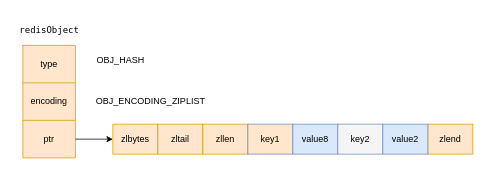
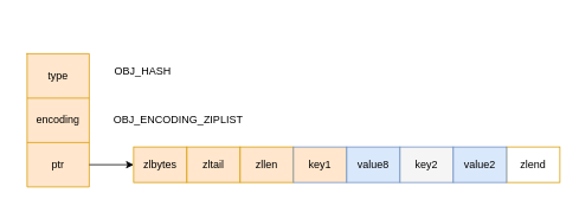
  <mxCell id="0" />
  <mxCell id="1" parent="0" />
  <mxCell id="2" value="" style="shape=table;html=1;whiteSpace=wrap;startSize=0;container=1;collapsible=0;childLayout=tableLayout;fillColor=#ffe6cc;strokeColor=#d79b00;" vertex="1" parent="1"><mxGeometry x="30" y="60" width="70" height="150" as="geometry" /></mxCell>
  <mxCell id="3" value="" style="shape=partialRectangle;html=1;whiteSpace=wrap;collapsible=0;dropTarget=0;pointerEvents=0;fillColor=none;top=0;left=0;bottom=0;right=0;points=[[0,0.5],[1,0.5]];portConstraint=eastwest;" vertex="1" parent="2"><mxGeometry width="70" height="50" as="geometry" /></mxCell>
  <mxCell id="4" value="type&lt;br&gt;" style="shape=partialRectangle;html=1;whiteSpace=wrap;connectable=0;fillColor=none;top=0;left=0;bottom=0;right=0;overflow=hidden;pointerEvents=1;" vertex="1" parent="3"><mxGeometry width="70" height="50" as="geometry"><mxRectangle width="70" height="50" as="alternateBounds" /></mxGeometry></mxCell>
  <mxCell id="5" value="" style="shape=partialRectangle;html=1;whiteSpace=wrap;collapsible=0;dropTarget=0;pointerEvents=0;fillColor=none;top=0;left=0;bottom=0;right=0;points=[[0,0.5],[1,0.5]];portConstraint=eastwest;" vertex="1" parent="2"><mxGeometry y="50" width="70" height="50" as="geometry" /></mxCell>
  <mxCell id="6" value="encoding" style="shape=partialRectangle;html=1;whiteSpace=wrap;connectable=0;fillColor=none;top=0;left=0;bottom=0;right=0;overflow=hidden;pointerEvents=1;" vertex="1" parent="5"><mxGeometry width="70" height="50" as="geometry"><mxRectangle width="70" height="50" as="alternateBounds" /></mxGeometry></mxCell>
  <mxCell id="7" value="" style="shape=partialRectangle;html=1;whiteSpace=wrap;collapsible=0;dropTarget=0;pointerEvents=0;fillColor=none;top=0;left=0;bottom=0;right=0;points=[[0,0.5],[1,0.5]];portConstraint=eastwest;" vertex="1" parent="2"><mxGeometry y="100" width="70" height="50" as="geometry" /></mxCell>
  <mxCell id="8" value="ptr" style="shape=partialRectangle;html=1;whiteSpace=wrap;connectable=0;fillColor=none;top=0;left=0;bottom=0;right=0;overflow=hidden;pointerEvents=1;" vertex="1" parent="7"><mxGeometry width="70" height="50" as="geometry"><mxRectangle width="70" height="50" as="alternateBounds" /></mxGeometry></mxCell>
- <mxCell id="9" value="&lt;pre&gt;redisObject&lt;/pre&gt;" style="text;html=1;align=center;verticalAlign=middle;resizable=0;points=[];autosize=1;strokeColor=none;fillColor=none;" vertex="1" parent="1"><mxGeometry x="20" y="20" width="90" height="40" as="geometry" /></mxCell>
  <mxCell id="10" value="&lt;span&gt;zlbytes&lt;/span&gt;" style="rounded=0;whiteSpace=wrap;html=1;fillColor=#ffe6cc;strokeColor=#d79b00;" vertex="1" parent="1"><mxGeometry x="150" y="165" width="60" height="40" as="geometry" /></mxCell>
  <mxCell id="11" value="&lt;span&gt;zltail&lt;/span&gt;" style="rounded=0;whiteSpace=wrap;html=1;fillColor=#ffe6cc;strokeColor=#d79b00;" vertex="1" parent="1"><mxGeometry x="210" y="165" width="60" height="40" as="geometry" /></mxCell>
  <mxCell id="12" value="&lt;span&gt;zllen&lt;/span&gt;" style="rounded=0;whiteSpace=wrap;html=1;fillColor=#ffe6cc;strokeColor=#d79b00;" vertex="1" parent="1"><mxGeometry x="270" y="165" width="60" height="40" as="geometry" /></mxCell>
  <mxCell id="13" value="key1" style="rounded=0;whiteSpace=wrap;html=1;fillColor=#ffe6cc;strokeColor=#6c8ebf;" vertex="1" parent="1"><mxGeometry x="330" y="165" width="60" height="40" as="geometry" /></mxCell>
  <mxCell id="14" value="value8" style="rounded=0;whiteSpace=wrap;html=1;fillColor=#dae8fc;strokeColor=#6c8ebf;" vertex="1" parent="1"><mxGeometry x="390" y="165" width="60" height="40" as="geometry" /></mxCell>
  <mxCell id="15" value="key2" style="rounded=0;whiteSpace=wrap;html=1;fillColor=#f5f5f5;strokeColor=#6c8ebf;" vertex="1" parent="1"><mxGeometry x="450" y="165" width="60" height="40" as="geometry" /></mxCell>
- <mxCell id="16" value="&lt;span&gt;zlend&lt;/span&gt;" style="rounded=0;whiteSpace=wrap;html=1;fillColor=#ffe6cc;strokeColor=#d79b00;" vertex="1" parent="1"><mxGeometry x="570" y="165" width="60" height="40" as="geometry" /></mxCell>
+ <mxCell id="16" value="&lt;span&gt;zlend&lt;/span&gt;" style="rounded=0;whiteSpace=wrap;html=1;fillColor=#ffffff;strokeColor=#d79b00;" vertex="1" parent="1"><mxGeometry x="570" y="165" width="60" height="40" as="geometry" /></mxCell>
  <mxCell id="17" value="value2" style="rounded=0;whiteSpace=wrap;html=1;fillColor=#dae8fc;strokeColor=#6c8ebf;" vertex="1" parent="1"><mxGeometry x="510" y="165" width="60" height="40" as="geometry" /></mxCell>
  <mxCell id="18" style="edgeStyle=orthogonalEdgeStyle;rounded=0;orthogonalLoop=1;jettySize=auto;html=1;exitX=1;exitY=0.5;exitDx=0;exitDy=0;entryX=0;entryY=0.5;entryDx=0;entryDy=0;" edge="1" parent="1" source="7" target="10"><mxGeometry relative="1" as="geometry" /></mxCell>
  <mxCell id="19" value="&lt;span&gt;OBJ_HASH&lt;/span&gt;" style="text;html=1;align=center;verticalAlign=middle;resizable=0;points=[];autosize=1;strokeColor=none;fillColor=none;" vertex="1" parent="1"><mxGeometry x="120" y="70" width="80" height="20" as="geometry" /></mxCell>
  <mxCell id="20" value="&lt;pre&gt;&lt;font face=&quot;Helvetica&quot;&gt;OBJ_ENCODING_ZIPLIST&lt;/font&gt;&lt;/pre&gt;" style="text;html=1;align=center;verticalAlign=middle;resizable=0;points=[];autosize=1;strokeColor=none;fillColor=none;" vertex="1" parent="1"><mxGeometry x="120" y="115" width="160" height="40" as="geometry" /></mxCell>
